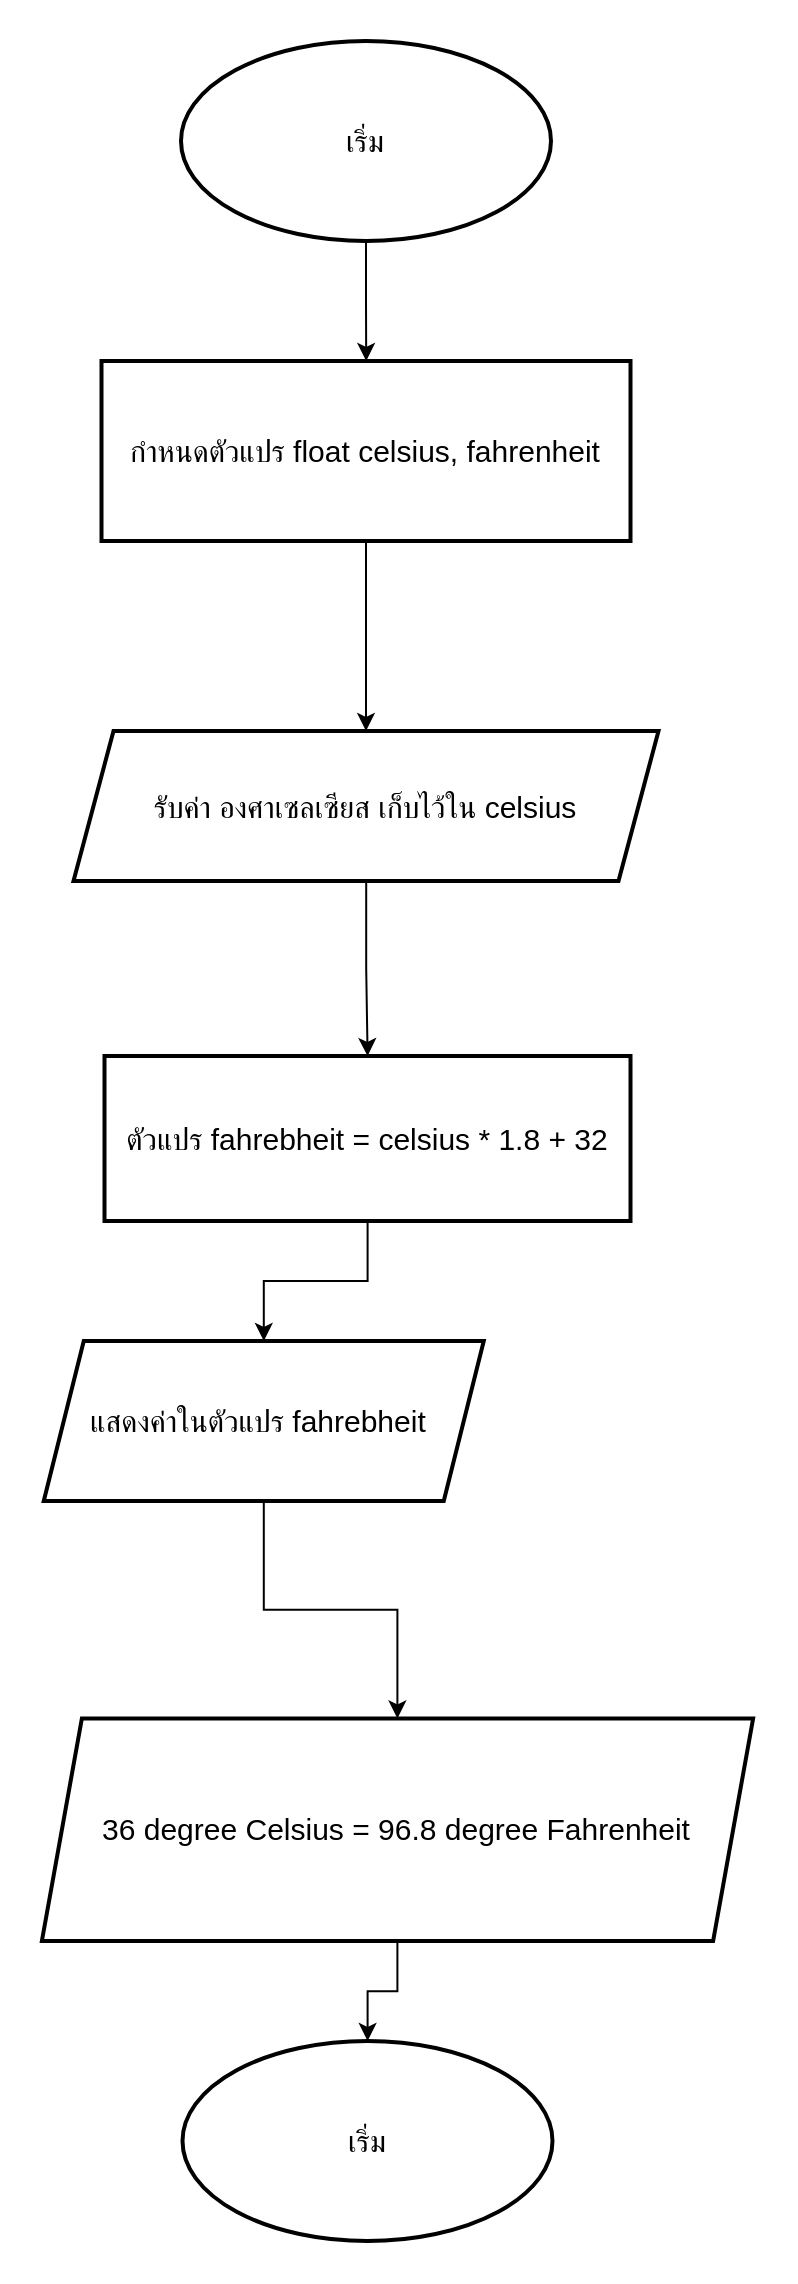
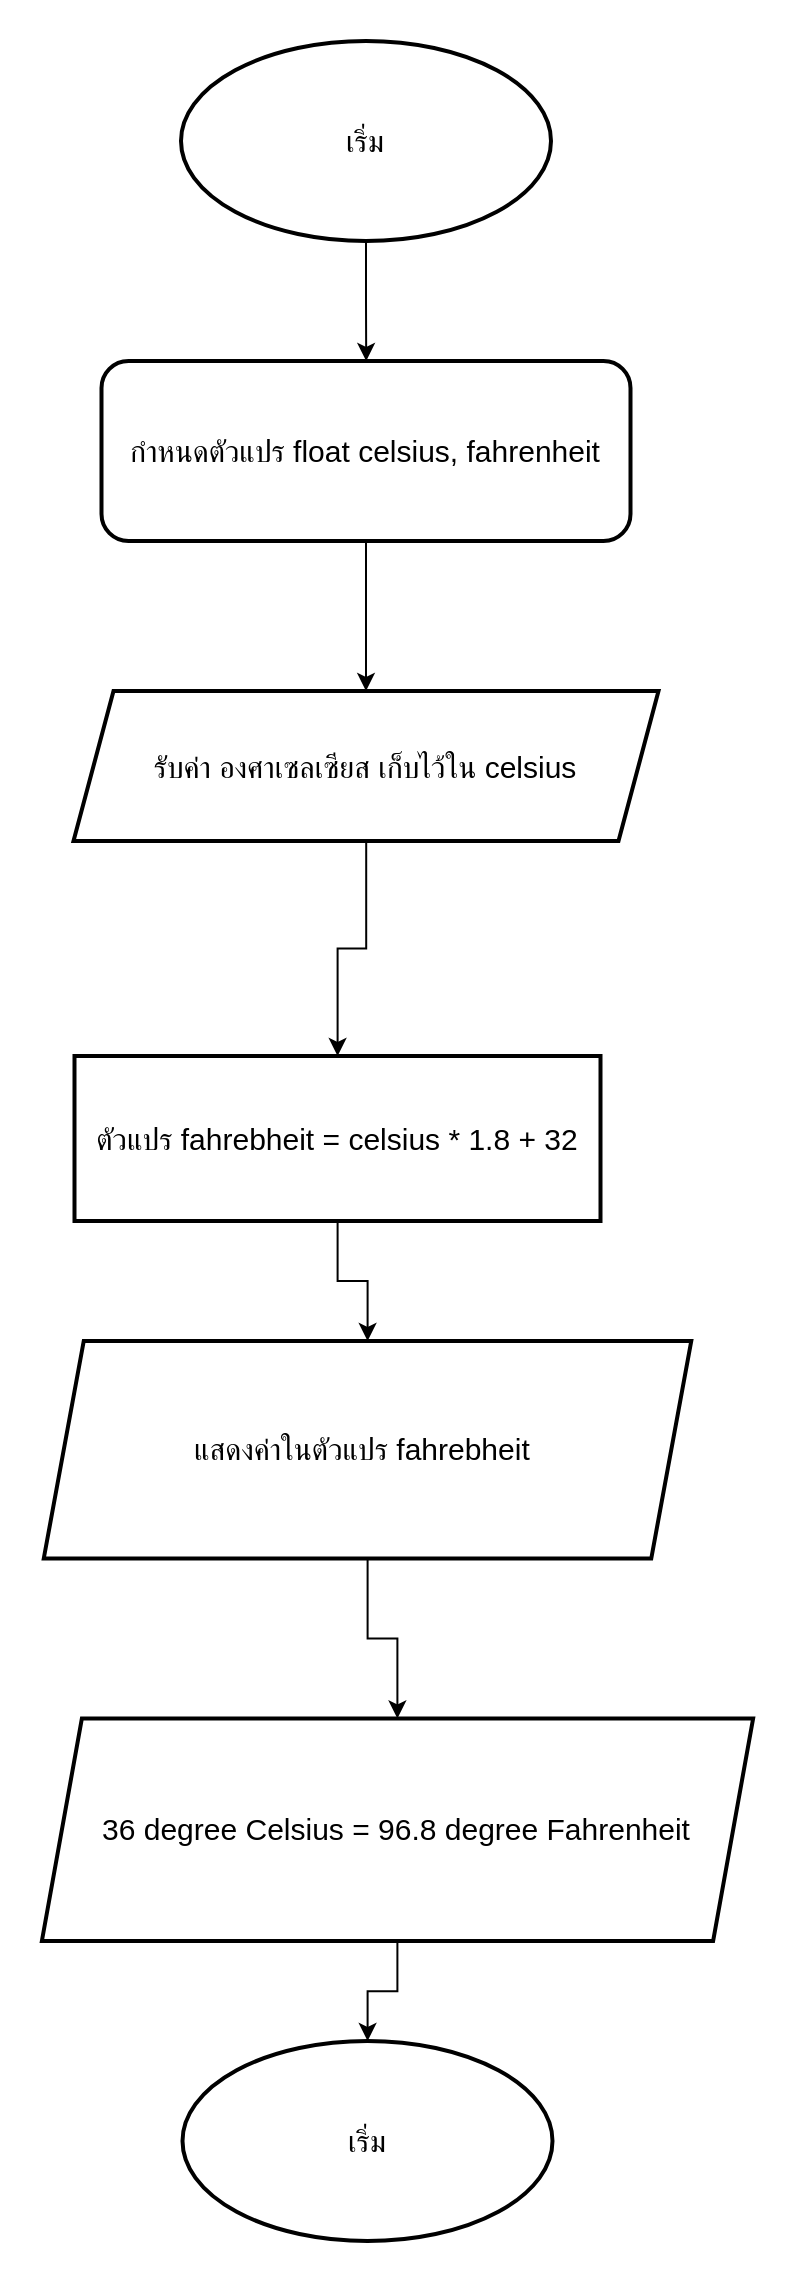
  <mxCell id="0" />
  <mxCell id="1" parent="0" />
  <mxCell id="2" value="" style="edgeStyle=orthogonalEdgeStyle;rounded=0;orthogonalLoop=1;jettySize=auto;html=1;" edge="1" parent="1" source="3" target="5"><mxGeometry relative="1" as="geometry" /></mxCell>
  <mxCell id="3" value="&lt;font&gt;เริ่ม&lt;/font&gt;" style="strokeWidth=2;html=1;shape=mxgraph.flowchart.start_1;whiteSpace=wrap;fontSize=15;" vertex="1" parent="1"><mxGeometry x="90" y="20" width="185" height="100" as="geometry" /></mxCell>
  <mxCell id="4" value="" style="edgeStyle=orthogonalEdgeStyle;rounded=0;orthogonalLoop=1;jettySize=auto;html=1;" edge="1" parent="1" source="5" target="7"><mxGeometry relative="1" as="geometry" /></mxCell>
- <mxCell id="5" value="กำหนดตัวแปร float celsius, fahrenheit" style="whiteSpace=wrap;html=1;strokeWidth=2;fontSize=15;" vertex="1" parent="1"><mxGeometry x="50.25" y="180" width="264.5" height="90" as="geometry" /></mxCell>
+ <mxCell id="5" value="กำหนดตัวแปร float celsius, fahrenheit" style="whiteSpace=wrap;html=1;strokeWidth=2;fontSize=15;rounded=1;" vertex="1" parent="1"><mxGeometry x="50.25" y="180" width="264.5" height="90" as="geometry" /></mxCell>
  <mxCell id="6" value="" style="edgeStyle=orthogonalEdgeStyle;rounded=0;orthogonalLoop=1;jettySize=auto;html=1;" edge="1" parent="1" source="7" target="9"><mxGeometry relative="1" as="geometry" /></mxCell>
- <mxCell id="7" value="&lt;font&gt;รับค่า องศาเซลเซียส เก็บไว้ใน celsius&lt;/font&gt;" style="shape=parallelogram;perimeter=parallelogramPerimeter;whiteSpace=wrap;html=1;fixedSize=1;strokeWidth=2;fontSize=15;" vertex="1" parent="1"><mxGeometry x="36.25" y="365" width="292.5" height="75" as="geometry" /></mxCell>
+ <mxCell id="7" value="&lt;font&gt;รับค่า องศาเซลเซียส เก็บไว้ใน celsius&lt;/font&gt;" style="shape=parallelogram;perimeter=parallelogramPerimeter;whiteSpace=wrap;html=1;fixedSize=1;strokeWidth=2;fontSize=15;" vertex="1" parent="1"><mxGeometry x="36.25" y="345" width="292.5" height="75" as="geometry" /></mxCell>
  <mxCell id="8" value="" style="edgeStyle=orthogonalEdgeStyle;rounded=0;orthogonalLoop=1;jettySize=auto;html=1;" edge="1" parent="1" source="9" target="11"><mxGeometry relative="1" as="geometry" /></mxCell>
- <mxCell id="9" value="ตัวแปร fahrebheit = celsius * 1.8 + 32" style="whiteSpace=wrap;html=1;fontSize=15;strokeWidth=2;" vertex="1" parent="1"><mxGeometry x="51.75" y="527.5" width="263" height="82.5" as="geometry" /></mxCell>
+ <mxCell id="9" value="ตัวแปร fahrebheit = celsius * 1.8 + 32" style="whiteSpace=wrap;html=1;fontSize=15;strokeWidth=2;" vertex="1" parent="1"><mxGeometry x="36.75" y="527.5" width="263" height="82.5" as="geometry" /></mxCell>
  <mxCell id="10" value="" style="edgeStyle=orthogonalEdgeStyle;rounded=0;orthogonalLoop=1;jettySize=auto;html=1;" edge="1" parent="1" source="11" target="13"><mxGeometry relative="1" as="geometry" /></mxCell>
- <mxCell id="11" value="แสดงค่าในตัวแปร fahrebheit&amp;nbsp;" style="shape=parallelogram;perimeter=parallelogramPerimeter;whiteSpace=wrap;html=1;fixedSize=1;fontSize=15;strokeWidth=2;" vertex="1" parent="1"><mxGeometry x="21.38" y="670" width="220" height="80" as="geometry" /></mxCell>
+ <mxCell id="11" value="แสดงค่าในตัวแปร fahrebheit&amp;nbsp;" style="shape=parallelogram;perimeter=parallelogramPerimeter;whiteSpace=wrap;html=1;fixedSize=1;fontSize=15;strokeWidth=2;" vertex="1" parent="1"><mxGeometry x="21.38" y="670" width="323.75" height="108.75" as="geometry" /></mxCell>
  <mxCell id="12" value="" style="edgeStyle=orthogonalEdgeStyle;rounded=0;orthogonalLoop=1;jettySize=auto;html=1;" edge="1" parent="1" source="13" target="14"><mxGeometry relative="1" as="geometry" /></mxCell>
  <mxCell id="13" value="36 degree Celsius = 96.8 degree Fahrenheit" style="shape=parallelogram;perimeter=parallelogramPerimeter;whiteSpace=wrap;html=1;fixedSize=1;fontSize=15;strokeWidth=2;" vertex="1" parent="1"><mxGeometry x="20.44" y="858.75" width="355.62" height="111.25" as="geometry" /></mxCell>
  <mxCell id="14" value="&lt;font&gt;เริ่ม&lt;/font&gt;" style="strokeWidth=2;html=1;shape=mxgraph.flowchart.start_1;whiteSpace=wrap;fontSize=15;" vertex="1" parent="1"><mxGeometry x="90.75" y="1020" width="185" height="100" as="geometry" /></mxCell>
